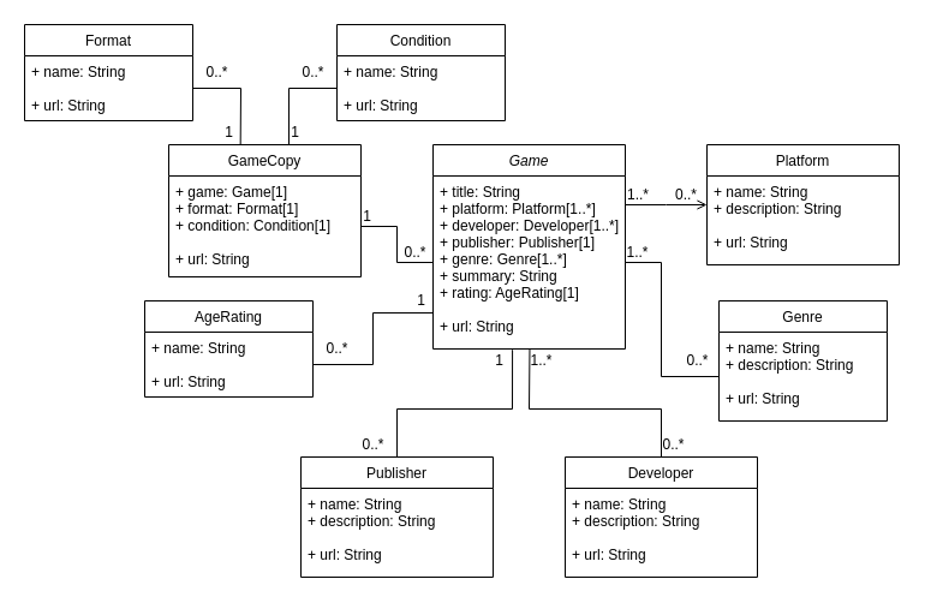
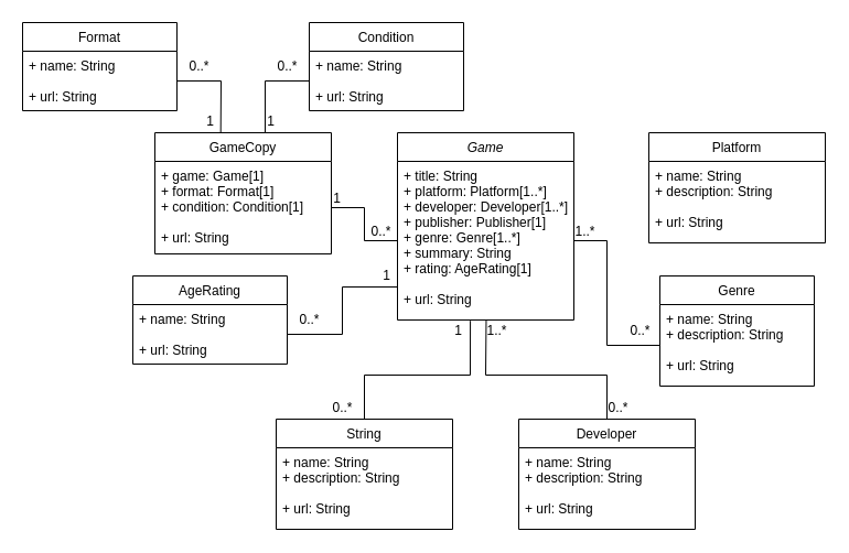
  <mxCell id="0" />
  <mxCell id="1" parent="0" />
  <mxCell id="2" value="Game" style="swimlane;fontStyle=2;align=center;verticalAlign=top;childLayout=stackLayout;horizontal=1;startSize=26;horizontalStack=0;resizeParent=1;resizeLast=0;collapsible=1;marginBottom=0;rounded=0;shadow=0;strokeWidth=1;" parent="1" vertex="1"><mxGeometry x="360" y="120" width="160" height="170" as="geometry"><mxRectangle x="230" y="140" width="160" height="26" as="alternateBounds" /></mxGeometry></mxCell>
  <mxCell id="3" value="+ title: String&#10;+ platform: Platform[1..*]&#10;+ developer: Developer[1..*]&#10;+ publisher: Publisher[1]&#10;+ genre: Genre[1..*]&#10;+ summary: String&#10;+ rating: AgeRating[1]&#10;&#10;+ url: String" style="text;align=left;verticalAlign=top;spacingLeft=4;spacingRight=4;overflow=hidden;rotatable=0;points=[[0,0.5],[1,0.5]];portConstraint=eastwest;" parent="2" vertex="1"><mxGeometry y="26" width="160" height="144" as="geometry" /></mxCell>
  <mxCell id="4" value="Platform" style="swimlane;fontStyle=0;align=center;verticalAlign=top;childLayout=stackLayout;horizontal=1;startSize=26;horizontalStack=0;resizeParent=1;resizeLast=0;collapsible=1;marginBottom=0;rounded=0;shadow=0;strokeWidth=1;" parent="1" vertex="1"><mxGeometry x="588" y="120" width="160" height="100" as="geometry"><mxRectangle x="550" y="140" width="160" height="26" as="alternateBounds" /></mxGeometry></mxCell>
  <mxCell id="5" value="+ name: String&#10;+ description: String&#10;&#10;+ url: String" style="text;align=left;verticalAlign=top;spacingLeft=4;spacingRight=4;overflow=hidden;rotatable=0;points=[[0,0.5],[1,0.5]];portConstraint=eastwest;" parent="4" vertex="1"><mxGeometry y="26" width="160" height="74" as="geometry" /></mxCell>
- <mxCell id="6" value="" style="endArrow=open;shadow=0;strokeWidth=1;rounded=0;endFill=1;edgeStyle=elbowEdgeStyle;elbow=vertical;" parent="1" source="2" target="4" edge="1"><mxGeometry x="0.5" y="41" relative="1" as="geometry"><mxPoint x="460" y="192" as="sourcePoint" /><mxPoint x="620" y="192" as="targetPoint" /><mxPoint x="-40" y="32" as="offset" /></mxGeometry></mxCell>
- <mxCell id="7" value="1..*" style="resizable=0;align=left;verticalAlign=bottom;labelBackgroundColor=none;fontSize=12;" parent="6" connectable="0" vertex="1"><mxGeometry x="-1" relative="1" as="geometry"><mxPoint as="offset" /></mxGeometry></mxCell>
- <mxCell id="8" value="0..*" style="resizable=0;align=right;verticalAlign=bottom;labelBackgroundColor=none;fontSize=12;" parent="6" connectable="0" vertex="1"><mxGeometry x="1" relative="1" as="geometry"><mxPoint x="-7" as="offset" /></mxGeometry></mxCell>
  <mxCell id="9" value="Genre" style="swimlane;fontStyle=0;childLayout=stackLayout;horizontal=1;startSize=26;fillColor=none;horizontalStack=0;resizeParent=1;resizeParentMax=0;resizeLast=0;collapsible=1;marginBottom=0;" parent="1" vertex="1"><mxGeometry x="598" y="250" width="140" height="100" as="geometry" /></mxCell>
  <mxCell id="10" value="+ name: String&#10;+ description: String&#10;&#10;+ url: String" style="text;strokeColor=none;fillColor=none;align=left;verticalAlign=top;spacingLeft=4;spacingRight=4;overflow=hidden;rotatable=0;points=[[0,0.5],[1,0.5]];portConstraint=eastwest;" parent="9" vertex="1"><mxGeometry y="26" width="140" height="74" as="geometry" /></mxCell>
  <mxCell id="11" value="" style="endArrow=none;html=1;rounded=0;entryX=1;entryY=0.5;entryDx=0;entryDy=0;exitX=0;exitY=0.5;exitDx=0;exitDy=0;" parent="1" source="10" target="3" edge="1"><mxGeometry width="50" height="50" relative="1" as="geometry"><mxPoint x="580" y="313" as="sourcePoint" /><mxPoint x="560" y="320" as="targetPoint" /><Array as="points"><mxPoint x="550" y="313" /><mxPoint x="550" y="218" /></Array></mxGeometry></mxCell>
  <mxCell id="12" value="1..*" style="text;html=1;align=center;verticalAlign=middle;resizable=0;points=[];autosize=1;strokeColor=none;fillColor=none;" parent="1" vertex="1"><mxGeometry x="510" y="195" width="40" height="30" as="geometry" /></mxCell>
  <mxCell id="13" value="0..*" style="text;html=1;align=center;verticalAlign=middle;resizable=0;points=[];autosize=1;strokeColor=none;fillColor=none;" parent="1" vertex="1"><mxGeometry x="560" y="285" width="40" height="30" as="geometry" /></mxCell>
  <mxCell id="14" value="Developer" style="swimlane;fontStyle=0;align=center;verticalAlign=top;childLayout=stackLayout;horizontal=1;startSize=26;horizontalStack=0;resizeParent=1;resizeLast=0;collapsible=1;marginBottom=0;rounded=0;shadow=0;strokeWidth=1;" parent="1" vertex="1"><mxGeometry x="470" y="380" width="160" height="100" as="geometry"><mxRectangle x="550" y="140" width="160" height="26" as="alternateBounds" /></mxGeometry></mxCell>
  <mxCell id="15" value="+ name: String&#10;+ description: String&#10;&#10;+ url: String" style="text;align=left;verticalAlign=top;spacingLeft=4;spacingRight=4;overflow=hidden;rotatable=0;points=[[0,0.5],[1,0.5]];portConstraint=eastwest;" parent="14" vertex="1"><mxGeometry y="26" width="160" height="74" as="geometry" /></mxCell>
  <mxCell id="16" value="" style="endArrow=none;html=1;rounded=0;entryX=0.503;entryY=1.001;entryDx=0;entryDy=0;entryPerimeter=0;exitX=0.5;exitY=0;exitDx=0;exitDy=0;" parent="1" source="14" target="3" edge="1"><mxGeometry width="50" height="50" relative="1" as="geometry"><mxPoint x="400" y="400" as="sourcePoint" /><mxPoint x="450" y="350" as="targetPoint" /><Array as="points"><mxPoint x="550" y="340" /><mxPoint x="440" y="340" /></Array></mxGeometry></mxCell>
  <mxCell id="17" value="1..*" style="text;html=1;align=center;verticalAlign=middle;resizable=0;points=[];autosize=1;strokeColor=none;fillColor=none;" parent="1" vertex="1"><mxGeometry x="430" y="285" width="40" height="30" as="geometry" /></mxCell>
  <mxCell id="18" value="0..*" style="text;html=1;align=center;verticalAlign=middle;resizable=0;points=[];autosize=1;strokeColor=none;fillColor=none;" parent="1" vertex="1"><mxGeometry x="540" y="355" width="40" height="30" as="geometry" /></mxCell>
- <mxCell id="19" value="Publisher" style="swimlane;fontStyle=0;align=center;verticalAlign=top;childLayout=stackLayout;horizontal=1;startSize=26;horizontalStack=0;resizeParent=1;resizeLast=0;collapsible=1;marginBottom=0;rounded=0;shadow=0;strokeWidth=1;" parent="1" vertex="1"><mxGeometry x="250" y="380" width="160" height="100" as="geometry"><mxRectangle x="550" y="140" width="160" height="26" as="alternateBounds" /></mxGeometry></mxCell>
+ <mxCell id="19" value="String" style="swimlane;fontStyle=0;align=center;verticalAlign=top;childLayout=stackLayout;horizontal=1;startSize=26;horizontalStack=0;resizeParent=1;resizeLast=0;collapsible=1;marginBottom=0;rounded=0;shadow=0;strokeWidth=1;" parent="1" vertex="1"><mxGeometry x="250" y="380" width="160" height="100" as="geometry"><mxRectangle x="550" y="140" width="160" height="26" as="alternateBounds" /></mxGeometry></mxCell>
  <mxCell id="20" value="+ name: String&#10;+ description: String&#10;&#10;+ url: String" style="text;align=left;verticalAlign=top;spacingLeft=4;spacingRight=4;overflow=hidden;rotatable=0;points=[[0,0.5],[1,0.5]];portConstraint=eastwest;" parent="19" vertex="1"><mxGeometry y="26" width="160" height="74" as="geometry" /></mxCell>
  <mxCell id="21" value="" style="endArrow=none;html=1;rounded=0;entryX=0.413;entryY=1.005;entryDx=0;entryDy=0;entryPerimeter=0;exitX=0.5;exitY=0;exitDx=0;exitDy=0;" parent="1" source="19" target="3" edge="1"><mxGeometry width="50" height="50" relative="1" as="geometry"><mxPoint x="390" y="380" as="sourcePoint" /><mxPoint x="280.48" y="290.144" as="targetPoint" /><Array as="points"><mxPoint x="330" y="340" /><mxPoint x="426" y="340" /></Array></mxGeometry></mxCell>
  <mxCell id="22" value="1" style="text;html=1;align=center;verticalAlign=middle;resizable=0;points=[];autosize=1;strokeColor=none;fillColor=none;" parent="1" vertex="1"><mxGeometry x="400" y="285" width="30" height="30" as="geometry" /></mxCell>
  <mxCell id="23" value="0..*" style="text;html=1;align=center;verticalAlign=middle;resizable=0;points=[];autosize=1;strokeColor=none;fillColor=none;" parent="1" vertex="1"><mxGeometry x="290" y="355" width="40" height="30" as="geometry" /></mxCell>
  <mxCell id="24" value="AgeRating" style="swimlane;fontStyle=0;childLayout=stackLayout;horizontal=1;startSize=26;fillColor=none;horizontalStack=0;resizeParent=1;resizeParentMax=0;resizeLast=0;collapsible=1;marginBottom=0;" parent="1" vertex="1"><mxGeometry x="120" y="250" width="140" height="80" as="geometry" /></mxCell>
  <mxCell id="25" value="+ name: String&#10;&#10;+ url: String" style="text;strokeColor=none;fillColor=none;align=left;verticalAlign=top;spacingLeft=4;spacingRight=4;overflow=hidden;rotatable=0;points=[[0,0.5],[1,0.5]];portConstraint=eastwest;" parent="24" vertex="1"><mxGeometry y="26" width="140" height="54" as="geometry" /></mxCell>
  <mxCell id="26" value="GameCopy" style="swimlane;fontStyle=0;align=center;verticalAlign=top;childLayout=stackLayout;horizontal=1;startSize=26;horizontalStack=0;resizeParent=1;resizeLast=0;collapsible=1;marginBottom=0;rounded=0;shadow=0;strokeWidth=1;" parent="1" vertex="1"><mxGeometry x="140" y="120" width="160" height="110" as="geometry"><mxRectangle x="550" y="140" width="160" height="26" as="alternateBounds" /></mxGeometry></mxCell>
  <mxCell id="27" value="+ game: Game[1]&#10;+ format: Format[1]&#10;+ condition: Condition[1]&#10;&#10;+ url: String" style="text;align=left;verticalAlign=top;spacingLeft=4;spacingRight=4;overflow=hidden;rotatable=0;points=[[0,0.5],[1,0.5]];portConstraint=eastwest;" parent="26" vertex="1"><mxGeometry y="26" width="160" height="84" as="geometry" /></mxCell>
  <mxCell id="28" value="" style="endArrow=none;html=1;rounded=0;exitX=1;exitY=0.5;exitDx=0;exitDy=0;" parent="1" source="25" edge="1"><mxGeometry width="50" height="50" relative="1" as="geometry"><mxPoint x="280" y="320" as="sourcePoint" /><mxPoint x="360" y="260" as="targetPoint" /><Array as="points"><mxPoint x="310" y="303" /><mxPoint x="310" y="260" /></Array></mxGeometry></mxCell>
  <mxCell id="29" value="1" style="text;html=1;align=center;verticalAlign=middle;resizable=0;points=[];autosize=1;strokeColor=none;fillColor=none;" parent="1" vertex="1"><mxGeometry x="335" y="235" width="30" height="30" as="geometry" /></mxCell>
  <mxCell id="30" value="0..*" style="text;html=1;align=center;verticalAlign=middle;resizable=0;points=[];autosize=1;strokeColor=none;fillColor=none;" parent="1" vertex="1"><mxGeometry x="260" y="275" width="40" height="30" as="geometry" /></mxCell>
  <mxCell id="31" value="" style="endArrow=none;html=1;rounded=0;entryX=0;entryY=0.5;entryDx=0;entryDy=0;exitX=1;exitY=0.5;exitDx=0;exitDy=0;" parent="1" source="27" target="3" edge="1"><mxGeometry width="50" height="50" relative="1" as="geometry"><mxPoint x="310" y="230" as="sourcePoint" /><mxPoint x="360" y="180" as="targetPoint" /><Array as="points"><mxPoint x="330" y="188" /><mxPoint x="330" y="218" /></Array></mxGeometry></mxCell>
  <mxCell id="32" value="1" style="text;html=1;align=center;verticalAlign=middle;resizable=0;points=[];autosize=1;strokeColor=none;fillColor=none;" parent="1" vertex="1"><mxGeometry x="290" y="165" width="30" height="30" as="geometry" /></mxCell>
  <mxCell id="33" value="0..*" style="text;html=1;align=center;verticalAlign=middle;resizable=0;points=[];autosize=1;strokeColor=none;fillColor=none;" parent="1" vertex="1"><mxGeometry x="325" y="195" width="40" height="30" as="geometry" /></mxCell>
  <mxCell id="34" value="Condition" style="swimlane;fontStyle=0;childLayout=stackLayout;horizontal=1;startSize=26;fillColor=none;horizontalStack=0;resizeParent=1;resizeParentMax=0;resizeLast=0;collapsible=1;marginBottom=0;" parent="1" vertex="1"><mxGeometry x="280" y="20" width="140" height="80" as="geometry" /></mxCell>
  <mxCell id="35" value="+ name: String&#10;&#10;+ url: String" style="text;strokeColor=none;fillColor=none;align=left;verticalAlign=top;spacingLeft=4;spacingRight=4;overflow=hidden;rotatable=0;points=[[0,0.5],[1,0.5]];portConstraint=eastwest;" parent="34" vertex="1"><mxGeometry y="26" width="140" height="54" as="geometry" /></mxCell>
  <mxCell id="36" value="Format" style="swimlane;fontStyle=0;childLayout=stackLayout;horizontal=1;startSize=26;fillColor=none;horizontalStack=0;resizeParent=1;resizeParentMax=0;resizeLast=0;collapsible=1;marginBottom=0;" parent="1" vertex="1"><mxGeometry x="20" y="20" width="140" height="80" as="geometry" /></mxCell>
  <mxCell id="37" value="+ name: String&#10;&#10;+ url: String" style="text;strokeColor=none;fillColor=none;align=left;verticalAlign=top;spacingLeft=4;spacingRight=4;overflow=hidden;rotatable=0;points=[[0,0.5],[1,0.5]];portConstraint=eastwest;" parent="36" vertex="1"><mxGeometry y="26" width="140" height="54" as="geometry" /></mxCell>
  <mxCell id="38" value="" style="endArrow=none;html=1;rounded=0;entryX=1;entryY=0.5;entryDx=0;entryDy=0;exitX=0.373;exitY=-0.001;exitDx=0;exitDy=0;exitPerimeter=0;" parent="1" source="26" target="37" edge="1"><mxGeometry width="50" height="50" relative="1" as="geometry"><mxPoint x="190" y="100" as="sourcePoint" /><mxPoint x="240" y="50" as="targetPoint" /><Array as="points"><mxPoint x="200" y="73" /></Array></mxGeometry></mxCell>
  <mxCell id="39" value="" style="endArrow=none;html=1;rounded=0;entryX=0;entryY=0.5;entryDx=0;entryDy=0;" parent="1" target="35" edge="1"><mxGeometry width="50" height="50" relative="1" as="geometry"><mxPoint x="240" y="120" as="sourcePoint" /><mxPoint x="280" y="80" as="targetPoint" /><Array as="points"><mxPoint x="240" y="73" /></Array></mxGeometry></mxCell>
  <mxCell id="40" value="1" style="text;html=1;align=center;verticalAlign=middle;resizable=0;points=[];autosize=1;strokeColor=none;fillColor=none;" parent="1" vertex="1"><mxGeometry x="175" y="95" width="30" height="30" as="geometry" /></mxCell>
  <mxCell id="41" value="1" style="text;html=1;align=center;verticalAlign=middle;resizable=0;points=[];autosize=1;strokeColor=none;fillColor=none;" parent="1" vertex="1"><mxGeometry x="230" y="95" width="30" height="30" as="geometry" /></mxCell>
  <mxCell id="42" value="0..*" style="text;html=1;align=center;verticalAlign=middle;resizable=0;points=[];autosize=1;strokeColor=none;fillColor=none;" parent="1" vertex="1"><mxGeometry x="160" y="45" width="40" height="30" as="geometry" /></mxCell>
  <mxCell id="43" value="0..*" style="text;html=1;align=center;verticalAlign=middle;resizable=0;points=[];autosize=1;strokeColor=none;fillColor=none;" parent="1" vertex="1"><mxGeometry x="240" y="45" width="40" height="30" as="geometry" /></mxCell>
